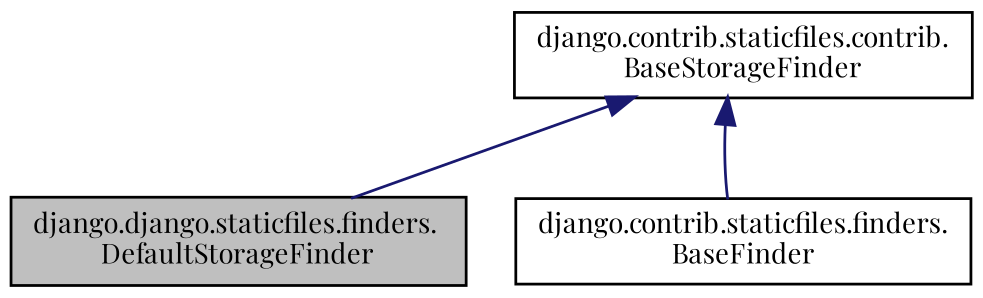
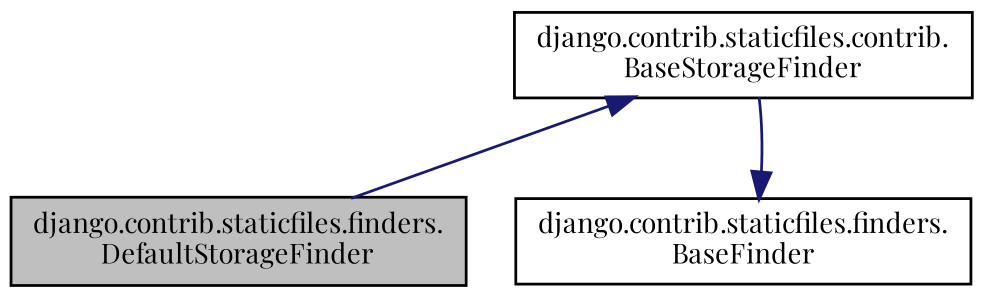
  digraph {
    fontname="Playfair Display"
    node [color=black fillcolor=white fontname="Playfair Display" fontsize=10 shape=record style=filled]
    edge [color=midnightblue dir=back fontname="Playfair Display" fontsize=10 labelfontname=Helvetica labelfontsize=10 style=solid]
-   n1 [fillcolor=grey75 fontcolor=black height=0.2 label="django.django.staticfiles.finders.\lDefaultStorageFinder" width=0.4]
+   n1 [fillcolor=grey75 fontcolor=black height=0.2 label="django.contrib.staticfiles.finders.\lDefaultStorageFinder" width=0.4]
    n2 [height=0.2 label="django.contrib.staticfiles.contrib.\lBaseStorageFinder" width=0.4]
    n3 [height=0.2 label="django.contrib.staticfiles.finders.\lBaseFinder" width=0.4]
    n2 -> n1
-   n2 -> n3
+   n3 -> n2
  }
